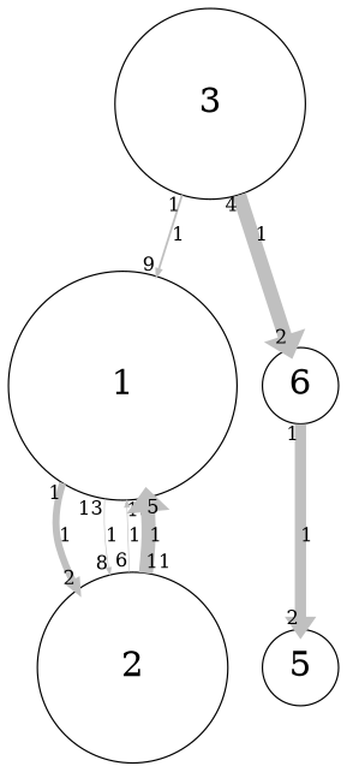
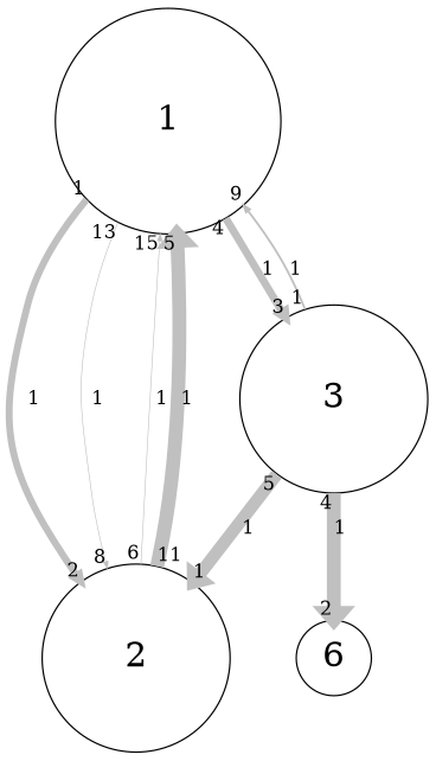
  digraph {
    rankdir=TB
    scale=1
    splines=spline
    node [fontsize=25 shape=circle]
    edge [arrowsize=0.5 capacity=1 color=grey from_pd=0 headlabel=2 penwidth=0.5 pt=20 splines=true taillabel=1 to_pd=1]
    n1 [height=2.25 label=1 width=2.25]
    n2 [height=1.875 label=2 width=1.875]
    n3 [height=1.875 label=3 width=1.875]
    n4 [height=0.75 label=6 width=0.75]
-   n5 [height=0.75 label=5 width=0.75]
    n1 -> n2 [label=1 penwidth=5.0 pt=11]
    n1 -> n2 [from_pd=12 headlabel=8 label=1 taillabel=13 to_pd=7]
+   n1 -> n3 [from_pd=3 headlabel=3 label=1 penwidth=5.5 pt=10 taillabel=4 to_pd=2]
    n2 -> n1 [from_pd=5 headlabel=15 label=1 taillabel=6 to_pd=14]
    n2 -> n1 [from_pd=10 headlabel=5 label=1 penwidth=10.0 pt=1 taillabel=11 to_pd=4]
    n3 -> n1 [headlabel=9 label=1 penwidth=1.5 pt=18 to_pd=8]
+   n3 -> n2 [from_pd=4 headlabel=1 label=1 penwidth=9.0 pt=3 taillabel=5 to_pd=0]
    n3 -> n4 [from_pd=3 label=1 penwidth=10.0 pt=1 taillabel=4]
-   n4 -> n5 [label=1 penwidth=8.0 pt=5]
  }
